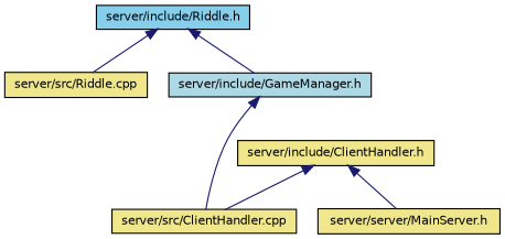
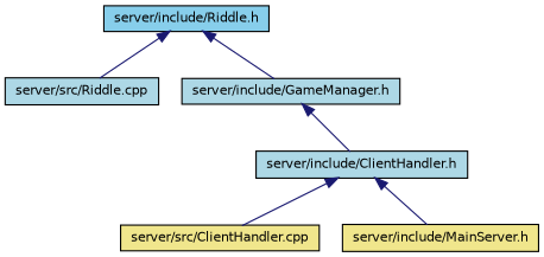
  digraph {
    node [color=black fillcolor=khaki fontname=Helvetica fontsize=10 shape=record style=filled]
    edge [color=midnightblue dir=back fontname=Helvetica fontsize=10 labelfontname=Helvetica labelfontsize=10 style=solid]
    n1 [fillcolor=skyblue fontcolor=black height=0.2 label="server/include/Riddle.h" width=0.4]
-   n2 [height=0.2 label="server/src/Riddle.cpp" width=0.4]
+   n2 [fillcolor=lightblue height=0.2 label="server/src/Riddle.cpp" width=0.4]
    n3 [fillcolor=lightblue height=0.2 label="server/include/GameManager.h" width=0.4]
-   n4 [height=0.2 label="server/include/ClientHandler.h" width=0.4]
+   n4 [fillcolor=lightblue height=0.2 label="server/include/ClientHandler.h" width=0.4]
    n5 [height=0.2 label="server/src/ClientHandler.cpp" width=0.4]
-   n6 [height=0.2 label="server/server/MainServer.h" width=0.4]
+   n6 [height=0.2 label="server/include/MainServer.h" width=0.4]
    n1 -> n2
    n1 -> n3
-   n3 -> n5
+   n3 -> n4
    n4 -> n5
    n4 -> n6
  }
